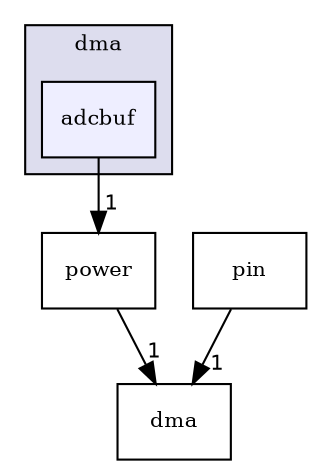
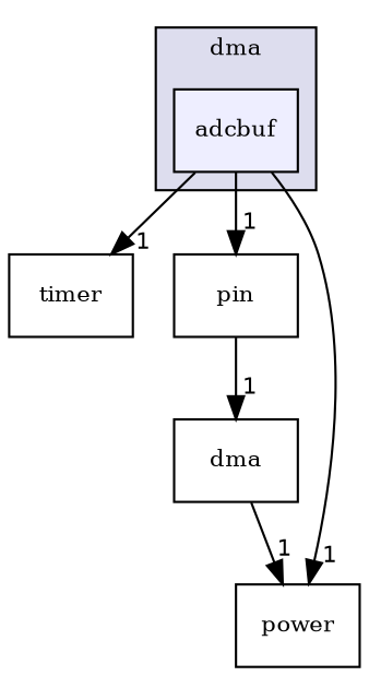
  digraph {
    compound=true
    fontname="DejaVu Serif"
    node [fontname="DejaVu Serif" fontsize=10 shape=box]
    edge [fontname="DejaVu Serif" headlabel=1 labeldistance=1.5 labelfontname=Helvetica labelfontsize=10]
    n1 [fillcolor="#eeeeff" label=adcbuf pencolor=black style=filled]
+   n2 [label=timer]
    n3 [label=pin]
    n4 [label=power]
    n5 [label=dma]
    subgraph cluster_1 {
      bgcolor="#ddddee"
      fontsize=10
      label=dma
      pencolor=black
      n1
    }
+   n1 -> n2
+   n1 -> n3
    n1 -> n4
    n3 -> n5
-   n4 -> n5
+   n5 -> n4
  }
